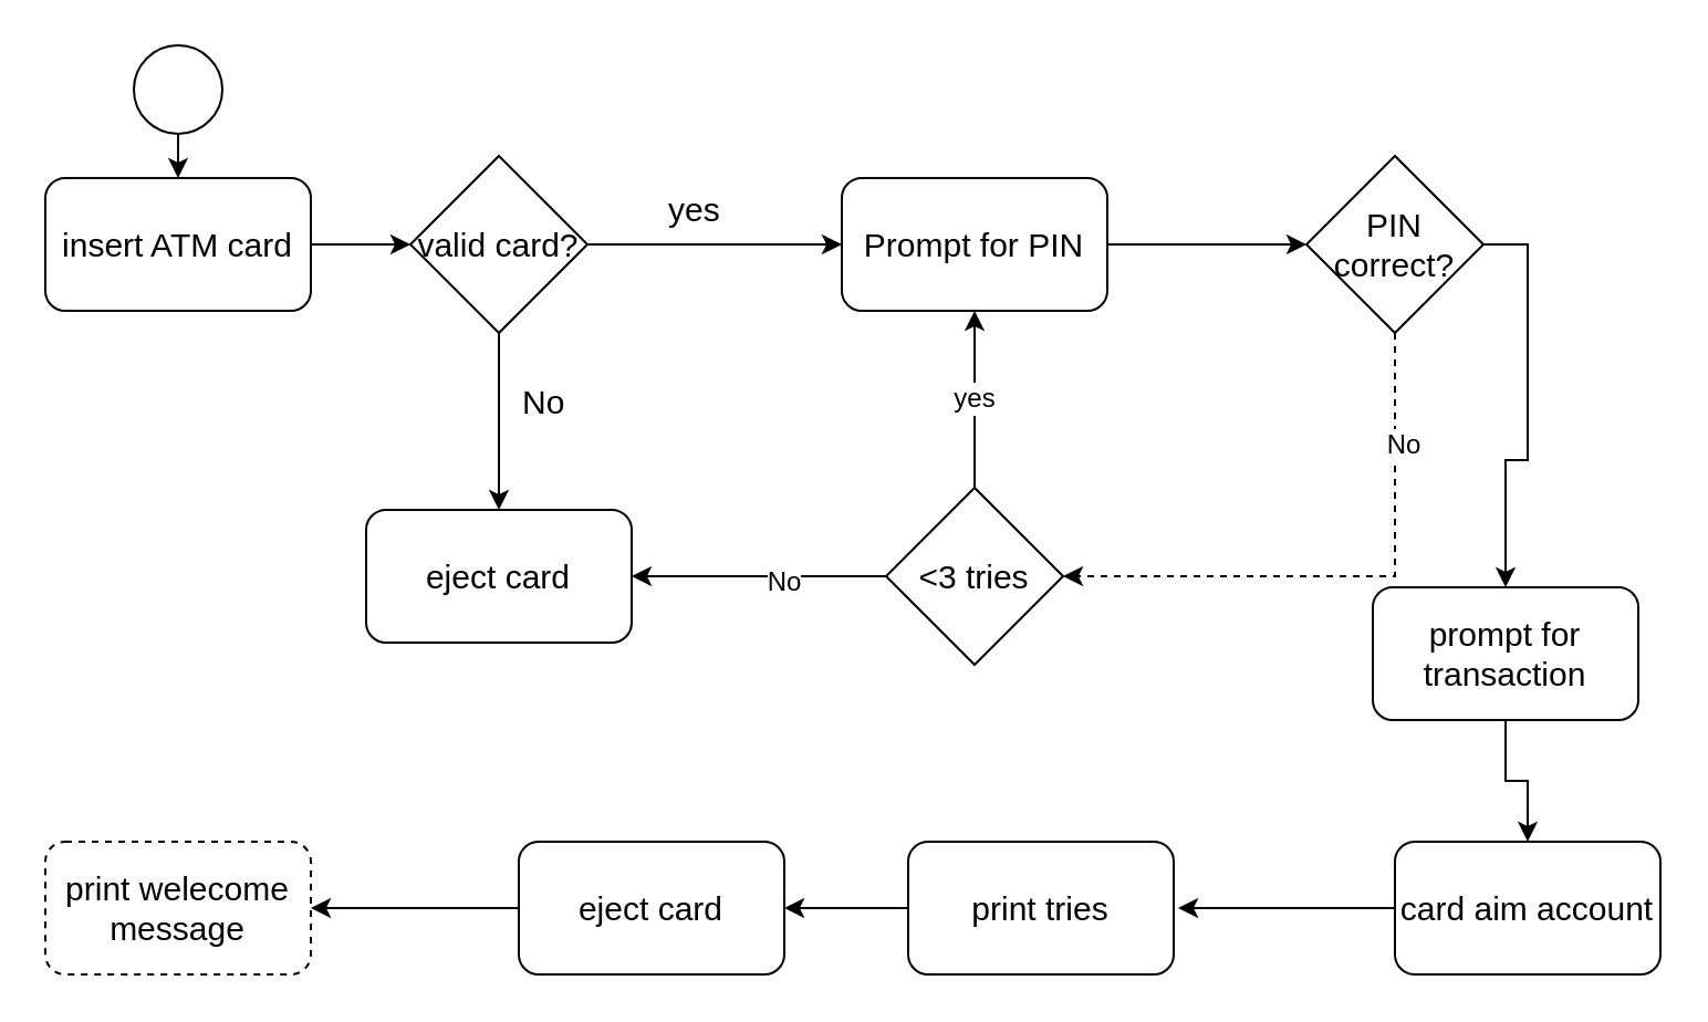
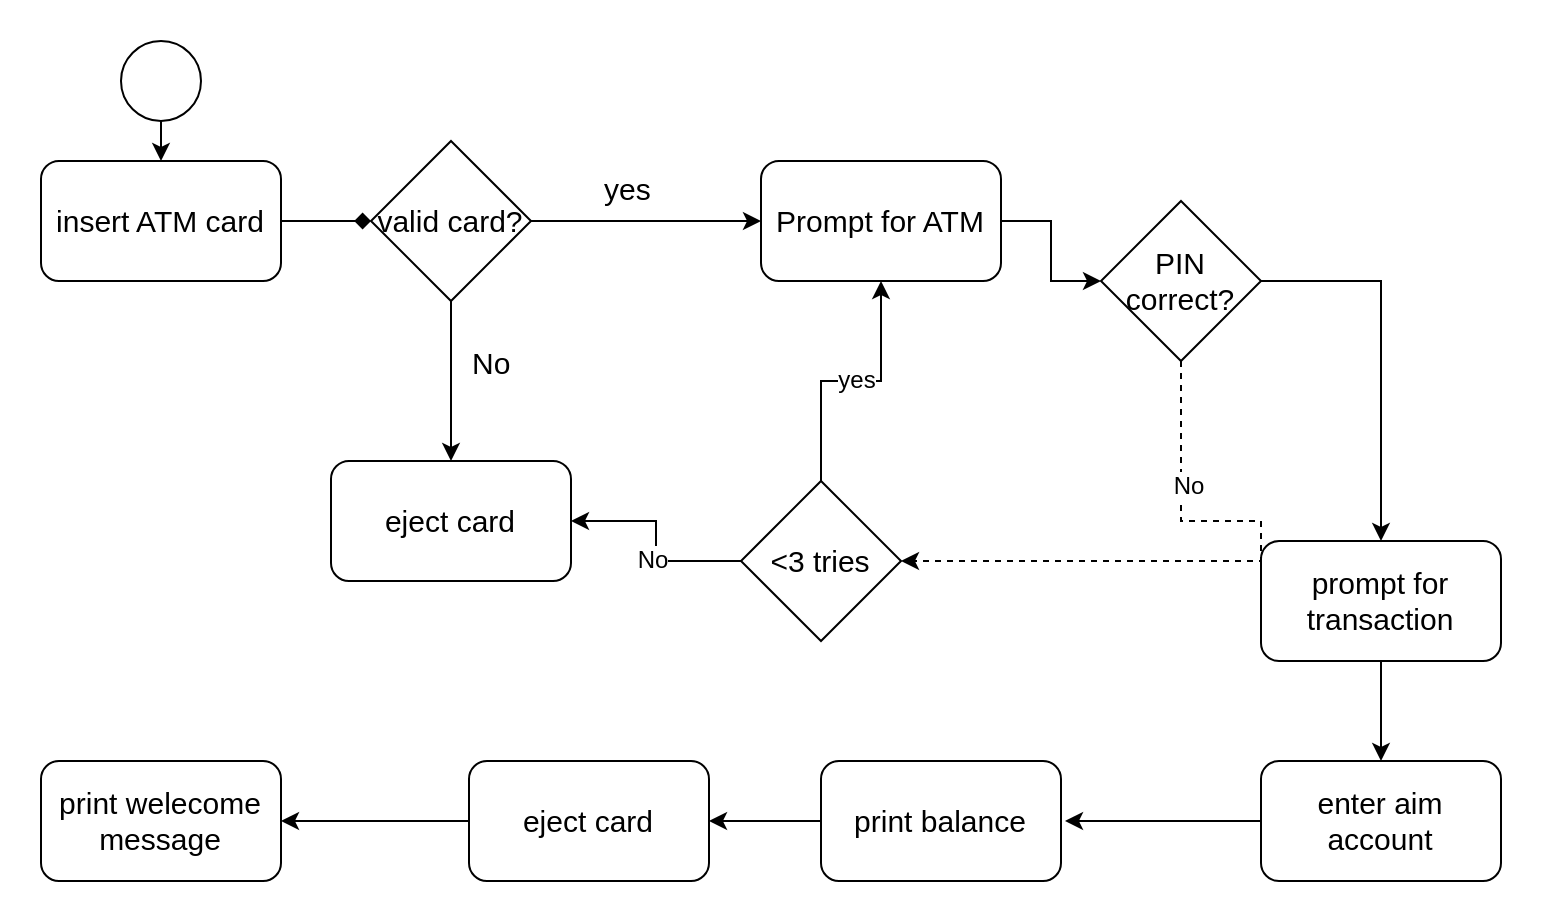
  <mxCell id="0" />
  <mxCell id="1" parent="0" />
- <mxCell id="2" style="edgeStyle=orthogonalEdgeStyle;rounded=0;orthogonalLoop=1;jettySize=auto;html=1;exitX=1;exitY=0.5;exitDx=0;exitDy=0;entryX=0;entryY=0.5;entryDx=0;entryDy=0;fontSize=15;" edge="1" parent="1" source="3" target="6"><mxGeometry relative="1" as="geometry" /></mxCell>
+ <mxCell id="2" style="edgeStyle=orthogonalEdgeStyle;rounded=0;orthogonalLoop=1;jettySize=auto;html=1;exitX=1;exitY=0.5;exitDx=0;exitDy=0;entryX=0;entryY=0.5;entryDx=0;entryDy=0;fontSize=15;endArrow=diamond;" edge="1" parent="1" source="3" target="6"><mxGeometry relative="1" as="geometry" /></mxCell>
  <mxCell id="3" value="insert ATM card" style="rounded=1;whiteSpace=wrap;html=1;fontSize=15;" vertex="1" parent="1"><mxGeometry x="20" y="80" width="120" height="60" as="geometry" /></mxCell>
  <mxCell id="4" style="edgeStyle=orthogonalEdgeStyle;rounded=0;orthogonalLoop=1;jettySize=auto;html=1;exitX=1;exitY=0.5;exitDx=0;exitDy=0;entryX=0;entryY=0.5;entryDx=0;entryDy=0;fontSize=15;" edge="1" parent="1" source="6" target="8"><mxGeometry relative="1" as="geometry"><mxPoint x="320" y="110" as="targetPoint" /></mxGeometry></mxCell>
  <mxCell id="5" style="edgeStyle=orthogonalEdgeStyle;rounded=0;orthogonalLoop=1;jettySize=auto;html=1;exitX=0.5;exitY=1;exitDx=0;exitDy=0;entryX=0.5;entryY=0;entryDx=0;entryDy=0;fontSize=15;" edge="1" parent="1" source="6" target="13"><mxGeometry relative="1" as="geometry" /></mxCell>
  <mxCell id="6" value="valid card?" style="rhombus;whiteSpace=wrap;html=1;fontSize=15;" vertex="1" parent="1"><mxGeometry x="185" y="70" width="80" height="80" as="geometry" /></mxCell>
  <mxCell id="7" style="edgeStyle=orthogonalEdgeStyle;rounded=0;orthogonalLoop=1;jettySize=auto;html=1;exitX=1;exitY=0.5;exitDx=0;exitDy=0;entryX=0;entryY=0.5;entryDx=0;entryDy=0;fontSize=15;" edge="1" parent="1" source="8" target="12"><mxGeometry relative="1" as="geometry" /></mxCell>
- <mxCell id="8" value="Prompt for PIN" style="rounded=1;whiteSpace=wrap;html=1;fontSize=15;" vertex="1" parent="1"><mxGeometry x="380" y="80" width="120" height="60" as="geometry" /></mxCell>
+ <mxCell id="8" value="Prompt for ATM" style="rounded=1;whiteSpace=wrap;html=1;fontSize=15;" vertex="1" parent="1"><mxGeometry x="380" y="80" width="120" height="60" as="geometry" /></mxCell>
  <mxCell id="9" style="edgeStyle=orthogonalEdgeStyle;rounded=0;orthogonalLoop=1;jettySize=auto;html=1;exitX=0.5;exitY=1;exitDx=0;exitDy=0;fontSize=15;entryX=0.5;entryY=0;entryDx=0;entryDy=0;dashed=1;" edge="1" parent="1" source="12" target="31"><mxGeometry relative="1" as="geometry"><mxPoint x="520" y="220" as="targetPoint" /><Array as="points"><mxPoint x="630" y="260" /></Array></mxGeometry></mxCell>
  <mxCell id="10" value="No" style="text;html=1;align=center;verticalAlign=middle;resizable=0;points=[];;labelBackgroundColor=#ffffff;" vertex="1" connectable="0" parent="9"><mxGeometry x="-0.615" y="3" relative="1" as="geometry"><mxPoint as="offset" /></mxGeometry></mxCell>
  <mxCell id="11" style="edgeStyle=orthogonalEdgeStyle;rounded=0;orthogonalLoop=1;jettySize=auto;html=1;exitX=1;exitY=0.5;exitDx=0;exitDy=0;entryX=0.5;entryY=0;entryDx=0;entryDy=0;fontSize=15;" edge="1" parent="1" source="12" target="15"><mxGeometry relative="1" as="geometry" /></mxCell>
- <mxCell id="12" value="PIN correct?" style="rhombus;whiteSpace=wrap;html=1;fontSize=15;" vertex="1" parent="1"><mxGeometry x="590" y="70" width="80" height="80" as="geometry" /></mxCell>
+ <mxCell id="12" value="PIN correct?" style="rhombus;whiteSpace=wrap;html=1;fontSize=15;" vertex="1" parent="1"><mxGeometry x="550" y="100" width="80" height="80" as="geometry" /></mxCell>
  <mxCell id="13" value="eject card" style="rounded=1;whiteSpace=wrap;html=1;fontSize=15;" vertex="1" parent="1"><mxGeometry x="165" y="230" width="120" height="60" as="geometry" /></mxCell>
  <mxCell id="14" style="edgeStyle=orthogonalEdgeStyle;rounded=0;orthogonalLoop=1;jettySize=auto;html=1;exitX=0.5;exitY=1;exitDx=0;exitDy=0;entryX=0.5;entryY=0;entryDx=0;entryDy=0;fontSize=15;" edge="1" parent="1" source="15" target="24"><mxGeometry relative="1" as="geometry" /></mxCell>
- <mxCell id="15" value="prompt for transaction" style="rounded=1;whiteSpace=wrap;html=1;fontSize=15;" vertex="1" parent="1"><mxGeometry x="620" y="265" width="120" height="60" as="geometry" /></mxCell>
+ <mxCell id="15" value="prompt for transaction" style="rounded=1;whiteSpace=wrap;html=1;fontSize=15;" vertex="1" parent="1"><mxGeometry x="630" y="270" width="120" height="60" as="geometry" /></mxCell>
  <mxCell id="16" style="edgeStyle=orthogonalEdgeStyle;rounded=0;orthogonalLoop=1;jettySize=auto;html=1;exitX=0;exitY=0.5;exitDx=0;exitDy=0;entryX=1;entryY=0.5;entryDx=0;entryDy=0;" edge="1" parent="1" source="17" target="19"><mxGeometry relative="1" as="geometry" /></mxCell>
- <mxCell id="17" value="print tries" style="rounded=1;whiteSpace=wrap;html=1;fontSize=15;" vertex="1" parent="1"><mxGeometry x="410" y="380" width="120" height="60" as="geometry" /></mxCell>
+ <mxCell id="17" value="print balance" style="rounded=1;whiteSpace=wrap;html=1;fontSize=15;" vertex="1" parent="1"><mxGeometry x="410" y="380" width="120" height="60" as="geometry" /></mxCell>
  <mxCell id="18" style="edgeStyle=orthogonalEdgeStyle;rounded=0;orthogonalLoop=1;jettySize=auto;html=1;exitX=0;exitY=0.5;exitDx=0;exitDy=0;" edge="1" parent="1" source="19" target="20"><mxGeometry relative="1" as="geometry" /></mxCell>
  <mxCell id="19" value="eject card" style="rounded=1;whiteSpace=wrap;html=1;fontSize=15;" vertex="1" parent="1"><mxGeometry x="234" y="380" width="120" height="60" as="geometry" /></mxCell>
- <mxCell id="20" value="print welecome message" style="rounded=1;whiteSpace=wrap;html=1;fontSize=15;dashed=1;" vertex="1" parent="1"><mxGeometry x="20" y="380" width="120" height="60" as="geometry" /></mxCell>
+ <mxCell id="20" value="print welecome message" style="rounded=1;whiteSpace=wrap;html=1;fontSize=15;" vertex="1" parent="1"><mxGeometry x="20" y="380" width="120" height="60" as="geometry" /></mxCell>
  <mxCell id="21" value="yes" style="text;html=1;resizable=0;points=[];autosize=1;align=left;verticalAlign=top;spacingTop=-4;fontSize=15;" vertex="1" parent="1"><mxGeometry x="300" y="83" width="40" height="20" as="geometry" /></mxCell>
  <mxCell id="22" value="No" style="text;html=1;resizable=0;points=[];autosize=1;align=left;verticalAlign=top;spacingTop=-4;fontSize=15;" vertex="1" parent="1"><mxGeometry x="234" y="170" width="30" height="20" as="geometry" /></mxCell>
  <mxCell id="23" style="edgeStyle=orthogonalEdgeStyle;rounded=0;orthogonalLoop=1;jettySize=auto;html=1;exitX=0;exitY=0.5;exitDx=0;exitDy=0;entryX=1;entryY=0.5;entryDx=0;entryDy=0;fontSize=15;" edge="1" parent="1" source="24"><mxGeometry relative="1" as="geometry"><mxPoint x="532" y="410" as="targetPoint" /></mxGeometry></mxCell>
- <mxCell id="24" value="card aim account" style="rounded=1;whiteSpace=wrap;html=1;fontSize=15;" vertex="1" parent="1"><mxGeometry x="630" y="380" width="120" height="60" as="geometry" /></mxCell>
+ <mxCell id="24" value="enter aim account" style="rounded=1;whiteSpace=wrap;html=1;fontSize=15;" vertex="1" parent="1"><mxGeometry x="630" y="380" width="120" height="60" as="geometry" /></mxCell>
  <mxCell id="25" style="edgeStyle=orthogonalEdgeStyle;rounded=0;orthogonalLoop=1;jettySize=auto;html=1;exitX=0.5;exitY=1;exitDx=0;exitDy=0;exitPerimeter=0;entryX=0.5;entryY=0;entryDx=0;entryDy=0;" edge="1" parent="1" source="26" target="3"><mxGeometry relative="1" as="geometry" /></mxCell>
  <mxCell id="26" value="" style="verticalLabelPosition=bottom;verticalAlign=top;html=1;shape=mxgraph.flowchart.on-page_reference;" vertex="1" parent="1"><mxGeometry x="60" width="40" height="40" as="geometry" y="20" /></mxCell>
  <mxCell id="27" value="" style="edgeStyle=orthogonalEdgeStyle;rounded=0;orthogonalLoop=1;jettySize=auto;html=1;" edge="1" parent="1" source="31" target="8"><mxGeometry relative="1" as="geometry" /></mxCell>
  <mxCell id="28" value="yes" style="text;html=1;align=center;verticalAlign=middle;resizable=0;points=[];;labelBackgroundColor=#ffffff;" vertex="1" connectable="0" parent="27"><mxGeometry x="0.029" y="1" relative="1" as="geometry"><mxPoint as="offset" /></mxGeometry></mxCell>
  <mxCell id="29" style="edgeStyle=orthogonalEdgeStyle;rounded=0;orthogonalLoop=1;jettySize=auto;html=1;exitX=0.5;exitY=1;exitDx=0;exitDy=0;entryX=1;entryY=0.5;entryDx=0;entryDy=0;" edge="1" parent="1" source="31" target="13"><mxGeometry relative="1" as="geometry" /></mxCell>
  <mxCell id="30" value="No" style="text;html=1;align=center;verticalAlign=middle;resizable=0;points=[];;labelBackgroundColor=#ffffff;" vertex="1" connectable="0" parent="29"><mxGeometry x="-0.183" y="2" relative="1" as="geometry"><mxPoint as="offset" /></mxGeometry></mxCell>
- <mxCell id="31" value="&amp;lt;3 tries" style="rhombus;whiteSpace=wrap;html=1;fontSize=15;direction=south;" vertex="1" parent="1"><mxGeometry x="400" y="220" width="80" height="80" as="geometry" /></mxCell>
+ <mxCell id="31" value="&amp;lt;3 tries" style="rhombus;whiteSpace=wrap;html=1;fontSize=15;direction=south;" vertex="1" parent="1"><mxGeometry x="370" y="240" width="80" height="80" as="geometry" /></mxCell>
